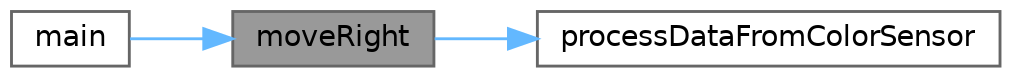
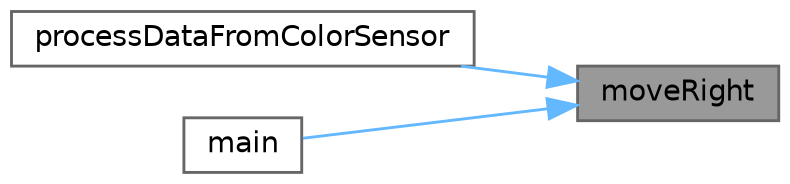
  digraph {
    rankdir=RL
    node [color=grey40 fillcolor=white fontname=Helvetica fontsize=10 shape=box style=filled]
    edge [color=steelblue1 dir=back fontname=Helvetica fontsize=10 labelfontname=Helvetica labelfontsize=10 style=solid]
    n1 [color=gray40 fillcolor=grey60 fontcolor=black height=0.2 label=moveRight width=0.4]
    n2 [height=0.2 label=processDataFromColorSensor width=0.4]
    n3 [height=0.2 label=main width=0.4]
-   n2 -> n1
+   n1 -> n2
    n1 -> n3
  }
